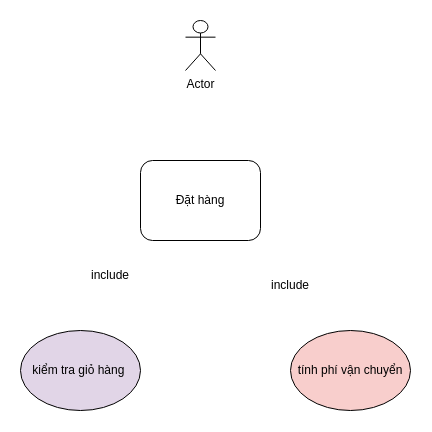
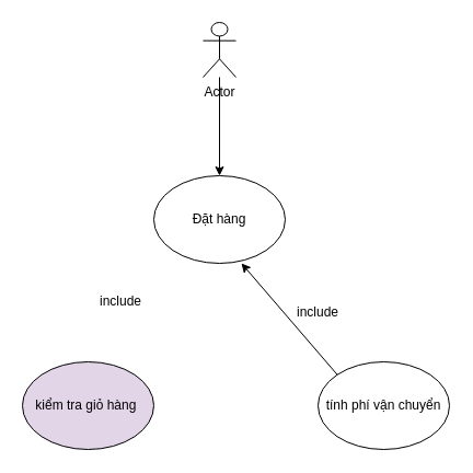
  <mxCell id="0" />
  <mxCell id="1" parent="0" />
+ <mxCell id="2" value="" style="edgeStyle=orthogonalEdgeStyle;rounded=0;orthogonalLoop=1;jettySize=auto;html=1;" edge="1" parent="1" source="3" target="4"><mxGeometry relative="1" as="geometry" /></mxCell>
  <mxCell id="3" value="Actor" style="shape=umlActor;verticalLabelPosition=bottom;verticalAlign=top;html=1;outlineConnect=0;" vertex="1" parent="1"><mxGeometry x="185" y="20" width="30" height="50" as="geometry" /></mxCell>
- <mxCell id="4" value="Đặt hàng" style="whiteSpace=wrap;html=1;rounded=1;" vertex="1" parent="1"><mxGeometry x="140" y="160" width="120" height="80" as="geometry" /></mxCell>
- <mxCell id="5" value="tính phí vận chuyển" style="ellipse;whiteSpace=wrap;html=1;fillColor=#f8cecc;" vertex="1" parent="1"><mxGeometry x="290" y="330" width="120" height="80" as="geometry" /></mxCell>
+ <mxCell id="4" value="Đặt hàng" style="ellipse;whiteSpace=wrap;html=1;" vertex="1" parent="1"><mxGeometry x="140" y="160" width="120" height="80" as="geometry" /></mxCell>
+ <mxCell id="5" value="tính phí vận chuyển" style="ellipse;whiteSpace=wrap;html=1;" vertex="1" parent="1"><mxGeometry x="290" y="330" width="120" height="80" as="geometry" /></mxCell>
  <mxCell id="6" value="kiểm tra giỏ hàng&amp;nbsp;" style="ellipse;whiteSpace=wrap;html=1;fillColor=#e1d5e7;" vertex="1" parent="1"><mxGeometry x="20" y="330" width="120" height="80" as="geometry" /></mxCell>
  <mxCell id="7" value="include" style="text;html=1;whiteSpace=wrap;strokeColor=none;fillColor=none;align=center;verticalAlign=middle;rounded=0;" vertex="1" parent="1"><mxGeometry x="80" y="260" width="60" height="30" as="geometry" /></mxCell>
+ <mxCell id="8" style="rounded=0;orthogonalLoop=1;jettySize=auto;html=1;entryX=0.667;entryY=1;entryDx=0;entryDy=0;entryPerimeter=0;exitX=0;exitY=0;exitDx=0;exitDy=0;" edge="1" parent="1" source="5" target="4"><mxGeometry relative="1" as="geometry"><mxPoint x="260" y="343" as="sourcePoint" /><mxPoint x="331" y="250" as="targetPoint" /></mxGeometry></mxCell>
  <mxCell id="9" value="include" style="text;html=1;whiteSpace=wrap;strokeColor=none;fillColor=none;align=center;verticalAlign=middle;rounded=0;" vertex="1" parent="1"><mxGeometry x="260" y="270" width="60" height="30" as="geometry" /></mxCell>
